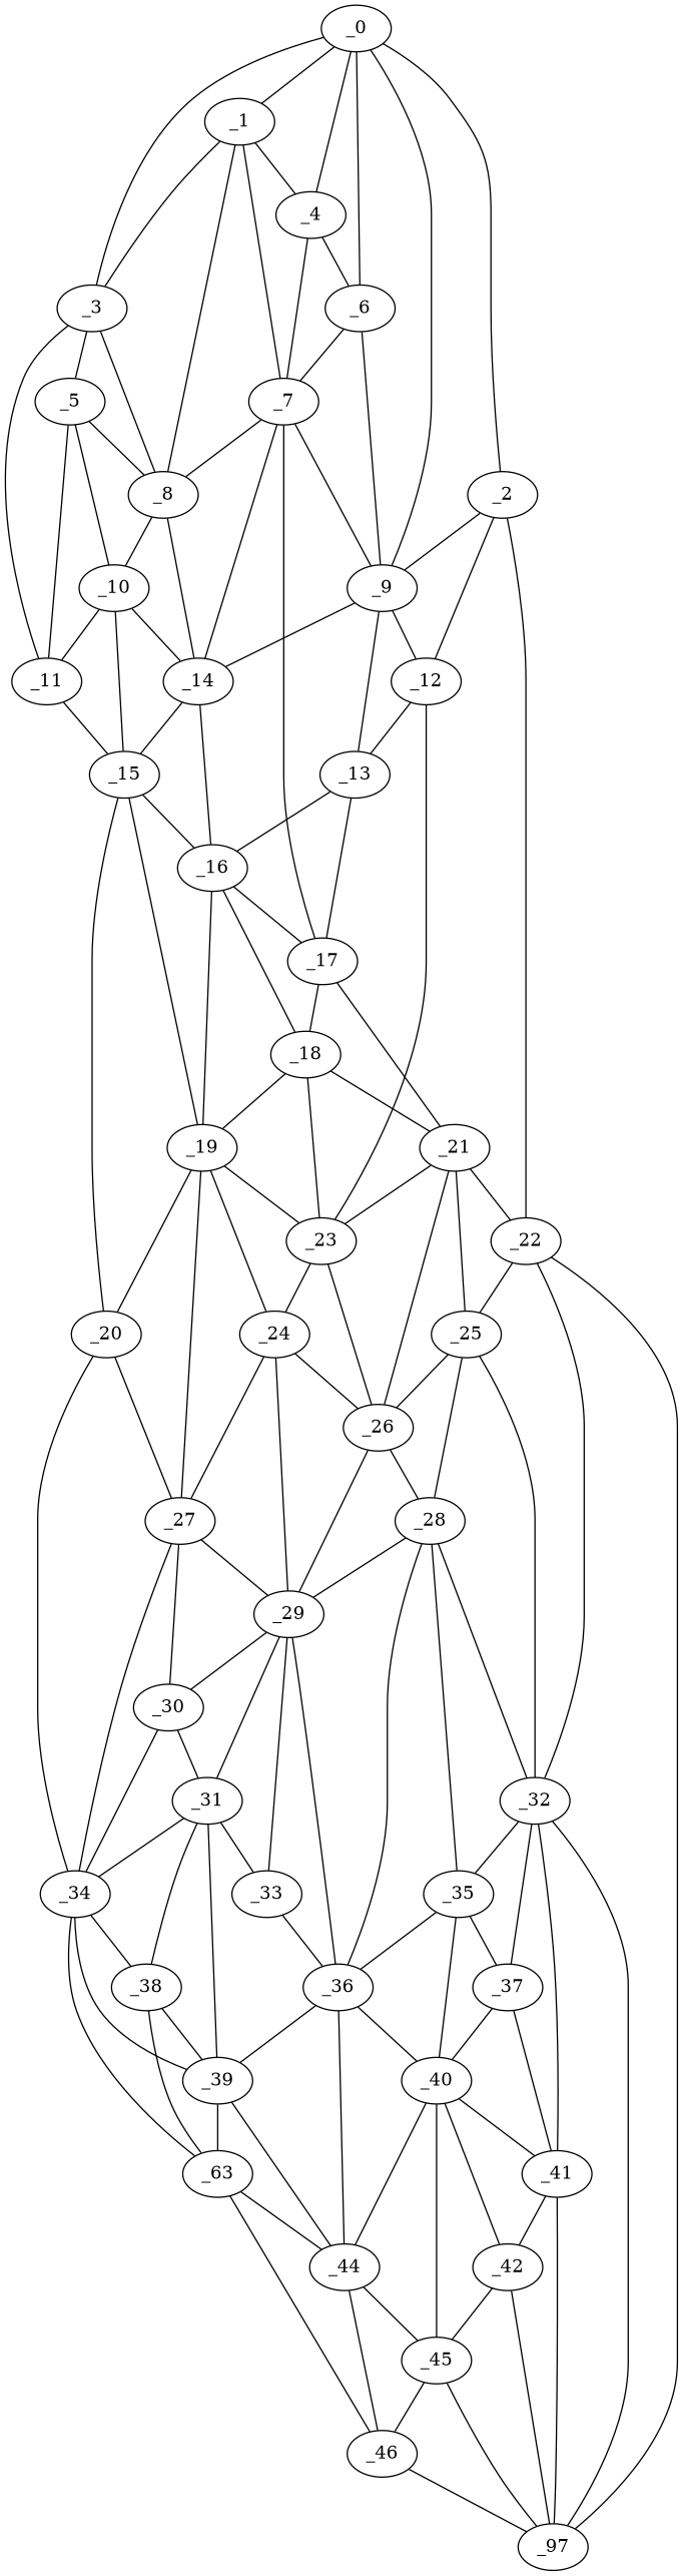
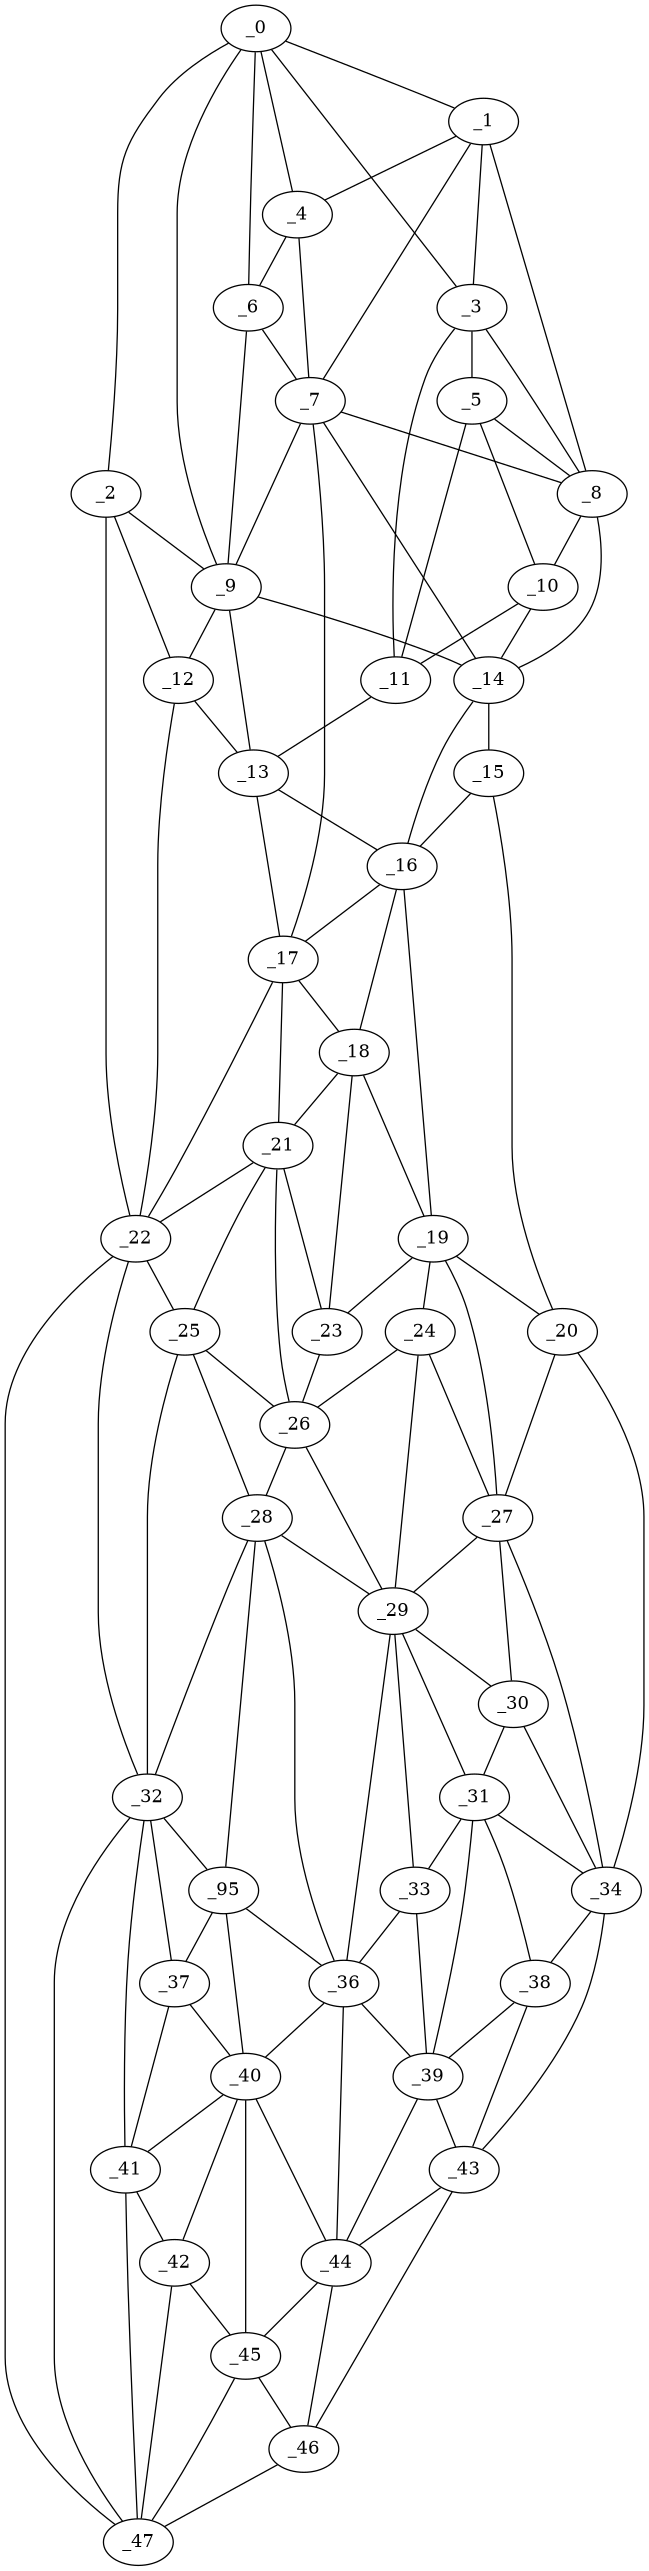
  graph {
    node [x=7 y=35]
    edge [valence=2]
    _0 [x=5 y=84]
    _1 [y=54]
    _2 [y=92]
    _3 [x=8 y=37]
    _4 [x=8 y=61]
    _6 [x=13 y=73]
    _9 [x=19 y=73]
    _7 [x=14 y=62]
    _8 [x=15 y=49]
    _12 [x=29 y=89]
    _22 [x=59 y=89]
    _5 [x=13 y=38]
    _11 [x=25 y=31]
    _14 [x=32 y=56]
    _13 [x=31 y=81]
    _17 [x=44 y=77]
    _10 [x=22]
    _25 [x=70 y=80]
    _32 [x=91 y=85]
-   _47 [x=125 y=85 label=_97]
+   _47 [x=125 y=85]
    _15 [x=36 y=28]
    _16 [x=39 y=58]
    _18 [x=46 y=59]
    _21 [x=59 y=78]
    _26 [x=72 y=62]
    _28 [x=78 y=74]
-   _35 [x=95 y=76]
+   _35 [x=95 y=76 label=_95]
    _37 [x=100 y=80]
    _41 [x=109 y=82]
    _19 [x=54]
    _20 [x=58 y=27]
    _23 [x=61 y=59]
    _24 [x=67 y=58]
    _27 [x=74 y=33]
    _34 [x=94]
    _29 [x=79 y=52]
    _30 [x=86]
    _38 [x=102 y=39]
-   _43 [x=113 y=43 label=_63]
+   _43 [x=113 y=43]
    _36 [x=96 y=57]
    _31 [x=90 y=45]
    _33 [x=93 y=52]
    _39 [x=103 y=51]
    _44 [x=114 y=61]
    _46 [x=120 y=59]
    _40 [x=104 y=72]
    _42 [x=111 y=76]
    _45 [x=118 y=66]
    _0 -- _1 [valence=1]
    _0 -- _2 [valence=1]
    _0 -- _3 [valence=1]
    _0 -- _4
    _0 -- _6
    _0 -- _9
    _1 -- _3
    _1 -- _4
    _1 -- _7
    _1 -- _8
    _2 -- _9 [valence=1]
    _2 -- _12
    _2 -- _22 [valence=1]
    _3 -- _8 [valence=1]
    _3 -- _5
    _3 -- _11 [valence=1]
    _4 -- _6
    _4 -- _7
    _6 -- _9
    _6 -- _7
    _9 -- _12
    _9 -- _14
    _9 -- _13 [valence=1]
    _7 -- _9 [valence=1]
    _7 -- _8
    _7 -- _14 [valence=1]
    _7 -- _17
    _8 -- _14
    _8 -- _10 [valence=1]
-   _12 -- _23 [valence=1]
+   _12 -- _22 [valence=1]
    _12 -- _13
    _22 -- _25
    _22 -- _32
    _22 -- _47 [valence=1]
    _5 -- _8
    _5 -- _11
    _5 -- _10
-   _11 -- _15 [valence=1]
+   _11 -- _13 [valence=1]
    _14 -- _15 [valence=1]
    _14 -- _16
    _13 -- _17 [valence=1]
    _13 -- _16
+   _17 -- _22 [valence=1]
    _17 -- _18
    _17 -- _21 [valence=1]
    _10 -- _11
    _10 -- _14
-   _10 -- _15
    _25 -- _32 [valence=1]
    _25 -- _26
    _25 -- _28
    _32 -- _47
    _32 -- _35
    _32 -- _37
    _32 -- _41
    _15 -- _16
-   _15 -- _19
    _15 -- _20 [valence=1]
    _16 -- _17 [valence=1]
    _16 -- _18 [valence=1]
    _16 -- _19
    _18 -- _21
    _18 -- _19
    _18 -- _23
    _21 -- _22 [valence=1]
    _21 -- _25
    _21 -- _26 [valence=1]
    _21 -- _23 [valence=1]
    _26 -- _28 [valence=1]
    _26 -- _29
    _28 -- _32
    _28 -- _35 [valence=1]
    _28 -- _29
    _28 -- _36
    _35 -- _37
    _35 -- _36
    _35 -- _40
    _37 -- _41
    _37 -- _40
    _41 -- _47
    _41 -- _42 [valence=1]
    _19 -- _20
    _19 -- _23 [valence=1]
    _19 -- _24
    _19 -- _27
    _20 -- _27
    _20 -- _34 [valence=1]
    _23 -- _26
-   _23 -- _24 [valence=1]
    _24 -- _26
    _24 -- _27 [valence=1]
    _24 -- _29 [valence=1]
    _27 -- _34
    _27 -- _29 [valence=1]
    _27 -- _30
    _34 -- _38 [valence=1]
    _34 -- _43 [valence=1]
    _29 -- _30
    _29 -- _36
    _29 -- _31
    _29 -- _33
    _30 -- _34
    _30 -- _31
    _38 -- _43
    _38 -- _39 [valence=1]
    _43 -- _44 [valence=1]
    _43 -- _46 [valence=1]
    _36 -- _39
    _36 -- _44
    _36 -- _40
    _31 -- _34
    _31 -- _38
    _31 -- _33
    _31 -- _39
    _33 -- _36 [valence=1]
-   _34 -- _39 [valence=1]
+   _33 -- _39 [valence=1]
    _39 -- _43
    _39 -- _44
    _44 -- _46
    _44 -- _45 [valence=1]
    _46 -- _47 [valence=1]
    _40 -- _41
    _40 -- _44
    _40 -- _42
    _40 -- _45 [valence=1]
    _42 -- _47
    _42 -- _45 [valence=1]
    _45 -- _47
    _45 -- _46
  }
